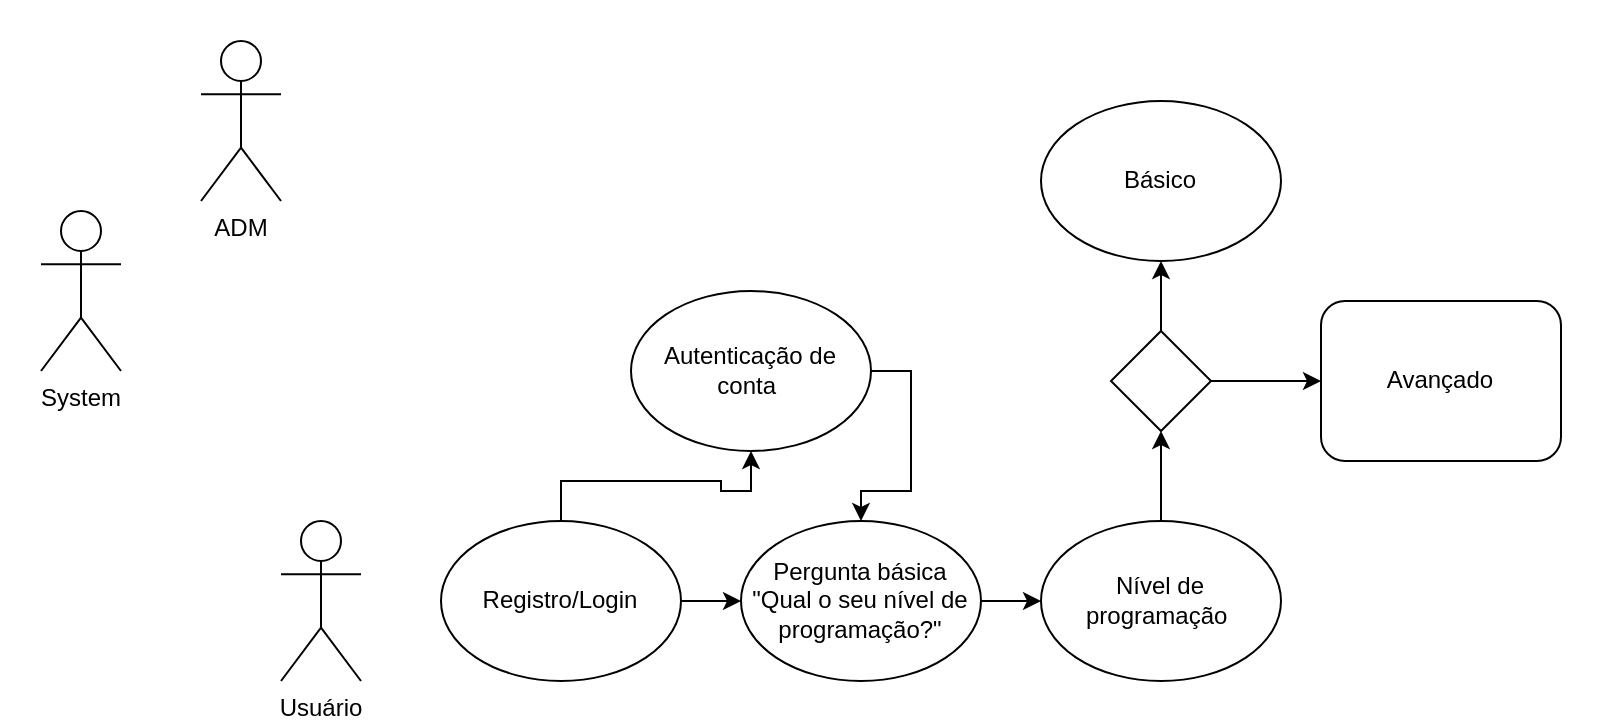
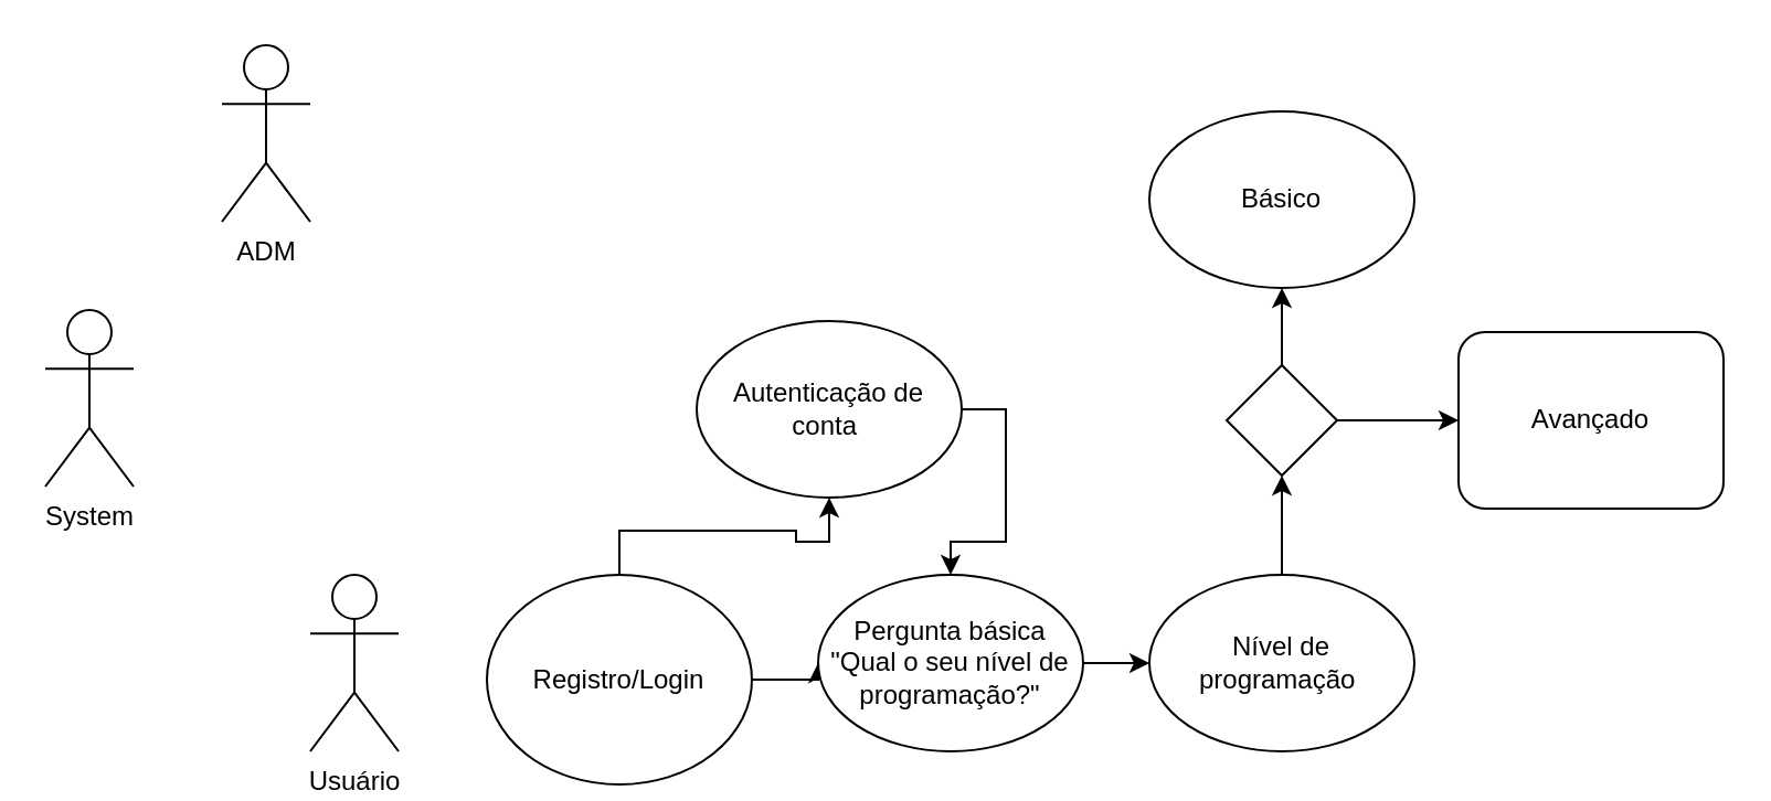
  <mxCell id="0" />
  <mxCell id="1" parent="0" />
  <mxCell id="2" value="Usuário" style="shape=umlActor;verticalLabelPosition=bottom;verticalAlign=top;html=1;outlineConnect=0;" parent="1" vertex="1"><mxGeometry x="140" y="260" width="40" height="80" as="geometry" /></mxCell>
- <mxCell id="3" value="System&lt;br&gt;" style="shape=umlActor;verticalLabelPosition=bottom;verticalAlign=top;html=1;outlineConnect=0;" parent="1" vertex="1"><mxGeometry x="20" y="105" width="40" height="80" as="geometry" /></mxCell>
+ <mxCell id="3" value="System&lt;br&gt;" style="shape=umlActor;verticalLabelPosition=bottom;verticalAlign=top;html=1;outlineConnect=0;" parent="1" vertex="1"><mxGeometry x="20" y="140" width="40" height="80" as="geometry" /></mxCell>
  <mxCell id="4" value="ADM" style="shape=umlActor;verticalLabelPosition=bottom;verticalAlign=top;html=1;outlineConnect=0;" parent="1" vertex="1"><mxGeometry x="100" y="20" width="40" height="80" as="geometry" /></mxCell>
  <mxCell id="5" style="edgeStyle=orthogonalEdgeStyle;rounded=0;orthogonalLoop=1;jettySize=auto;html=1;exitX=1;exitY=0.5;exitDx=0;exitDy=0;entryX=0;entryY=0.5;entryDx=0;entryDy=0;" parent="1" source="7" target="9" edge="1"><mxGeometry relative="1" as="geometry" /></mxCell>
  <mxCell id="6" style="edgeStyle=orthogonalEdgeStyle;rounded=0;orthogonalLoop=1;jettySize=auto;html=1;exitX=0.5;exitY=0;exitDx=0;exitDy=0;" parent="1" source="7" target="11" edge="1"><mxGeometry relative="1" as="geometry" /></mxCell>
- <mxCell id="7" value="Registro/Login" style="ellipse;whiteSpace=wrap;html=1;" parent="1" vertex="1"><mxGeometry x="220" y="260" width="120" height="80" as="geometry" /></mxCell>
+ <mxCell id="7" value="Registro/Login" style="ellipse;whiteSpace=wrap;html=1;" parent="1" vertex="1"><mxGeometry x="220" y="260" width="120" height="95" as="geometry" /></mxCell>
  <mxCell id="8" style="edgeStyle=orthogonalEdgeStyle;rounded=0;orthogonalLoop=1;jettySize=auto;html=1;exitX=1;exitY=0.5;exitDx=0;exitDy=0;entryX=0;entryY=0.5;entryDx=0;entryDy=0;" parent="1" source="9" target="13" edge="1"><mxGeometry relative="1" as="geometry" /></mxCell>
  <mxCell id="9" value="Pergunta básica&lt;br&gt;&quot;Qual o seu nível de programação?&quot;" style="ellipse;whiteSpace=wrap;html=1;" parent="1" vertex="1"><mxGeometry x="370" y="260" width="120" height="80" as="geometry" /></mxCell>
  <mxCell id="10" style="edgeStyle=orthogonalEdgeStyle;rounded=0;orthogonalLoop=1;jettySize=auto;html=1;exitX=1;exitY=0.5;exitDx=0;exitDy=0;entryX=0.5;entryY=0;entryDx=0;entryDy=0;" parent="1" source="11" target="9" edge="1"><mxGeometry relative="1" as="geometry" /></mxCell>
  <mxCell id="11" value="Autenticação de conta&amp;nbsp;" style="ellipse;whiteSpace=wrap;html=1;" parent="1" vertex="1"><mxGeometry x="315" y="145" width="120" height="80" as="geometry" /></mxCell>
  <mxCell id="12" style="edgeStyle=orthogonalEdgeStyle;rounded=0;orthogonalLoop=1;jettySize=auto;html=1;exitX=0.5;exitY=0;exitDx=0;exitDy=0;entryX=0.5;entryY=1;entryDx=0;entryDy=0;" parent="1" source="13" target="18" edge="1"><mxGeometry relative="1" as="geometry" /></mxCell>
  <mxCell id="13" value="Nível de programação&amp;nbsp;" style="ellipse;whiteSpace=wrap;html=1;" parent="1" vertex="1"><mxGeometry x="520" y="260" width="120" height="80" as="geometry" /></mxCell>
  <mxCell id="14" value="Básico" style="ellipse;whiteSpace=wrap;html=1;" parent="1" vertex="1"><mxGeometry x="520" y="50" width="120" height="80" as="geometry" /></mxCell>
  <mxCell id="15" value="Avançado" style="whiteSpace=wrap;html=1;rounded=1;" parent="1" vertex="1"><mxGeometry x="660" y="150" width="120" height="80" as="geometry" /></mxCell>
  <mxCell id="16" style="edgeStyle=orthogonalEdgeStyle;rounded=0;orthogonalLoop=1;jettySize=auto;html=1;exitX=0.5;exitY=0;exitDx=0;exitDy=0;entryX=0.5;entryY=1;entryDx=0;entryDy=0;" parent="1" source="18" target="14" edge="1"><mxGeometry relative="1" as="geometry" /></mxCell>
  <mxCell id="17" style="edgeStyle=orthogonalEdgeStyle;rounded=0;orthogonalLoop=1;jettySize=auto;html=1;exitX=1;exitY=0.5;exitDx=0;exitDy=0;entryX=0;entryY=0.5;entryDx=0;entryDy=0;" parent="1" source="18" target="15" edge="1"><mxGeometry relative="1" as="geometry" /></mxCell>
  <mxCell id="18" value="" style="rhombus;whiteSpace=wrap;html=1;" parent="1" vertex="1"><mxGeometry x="555" y="165" width="50" height="50" as="geometry" /></mxCell>
